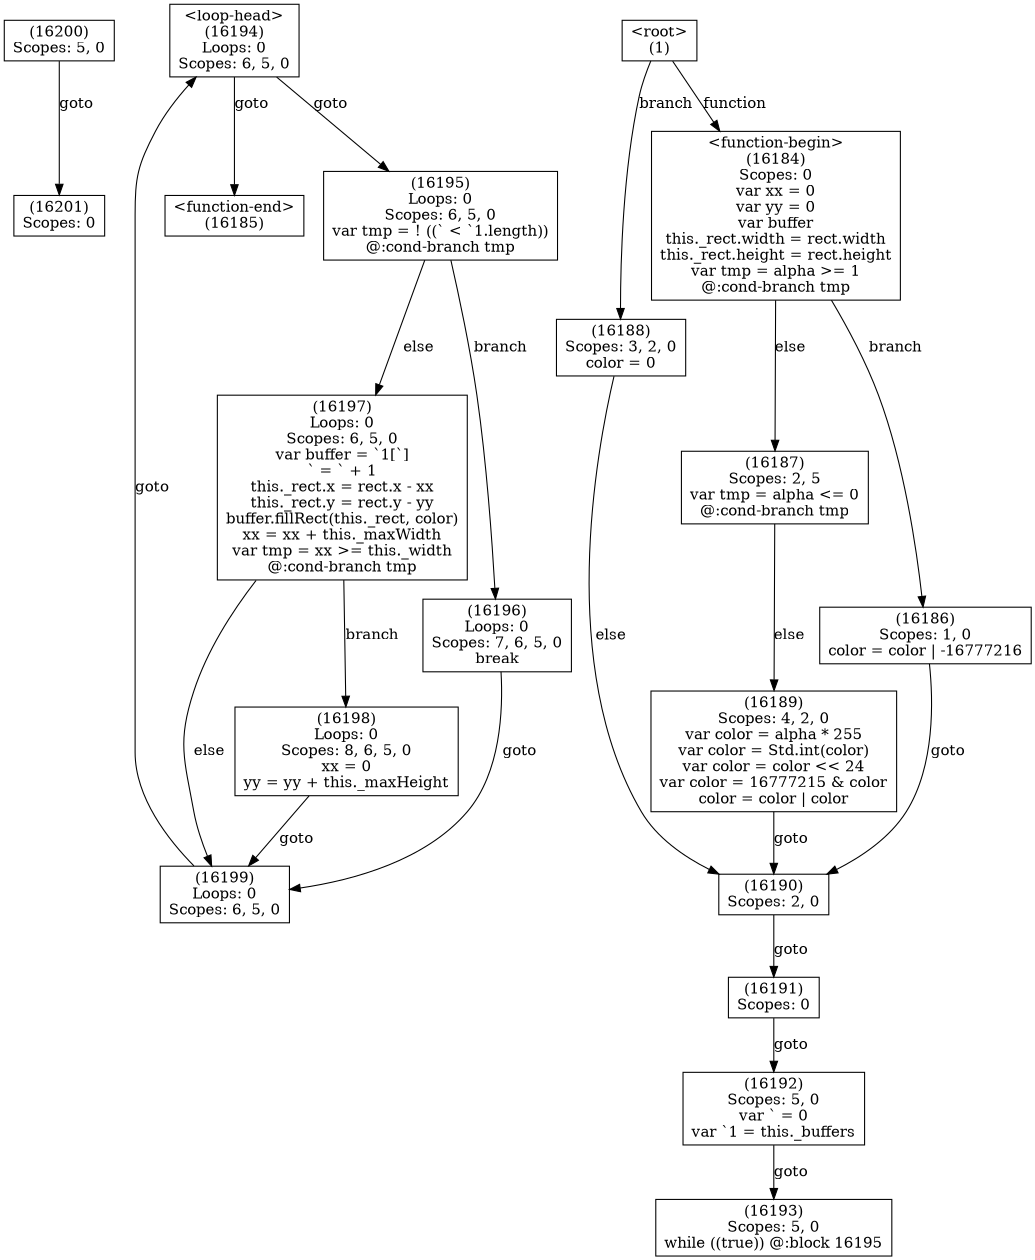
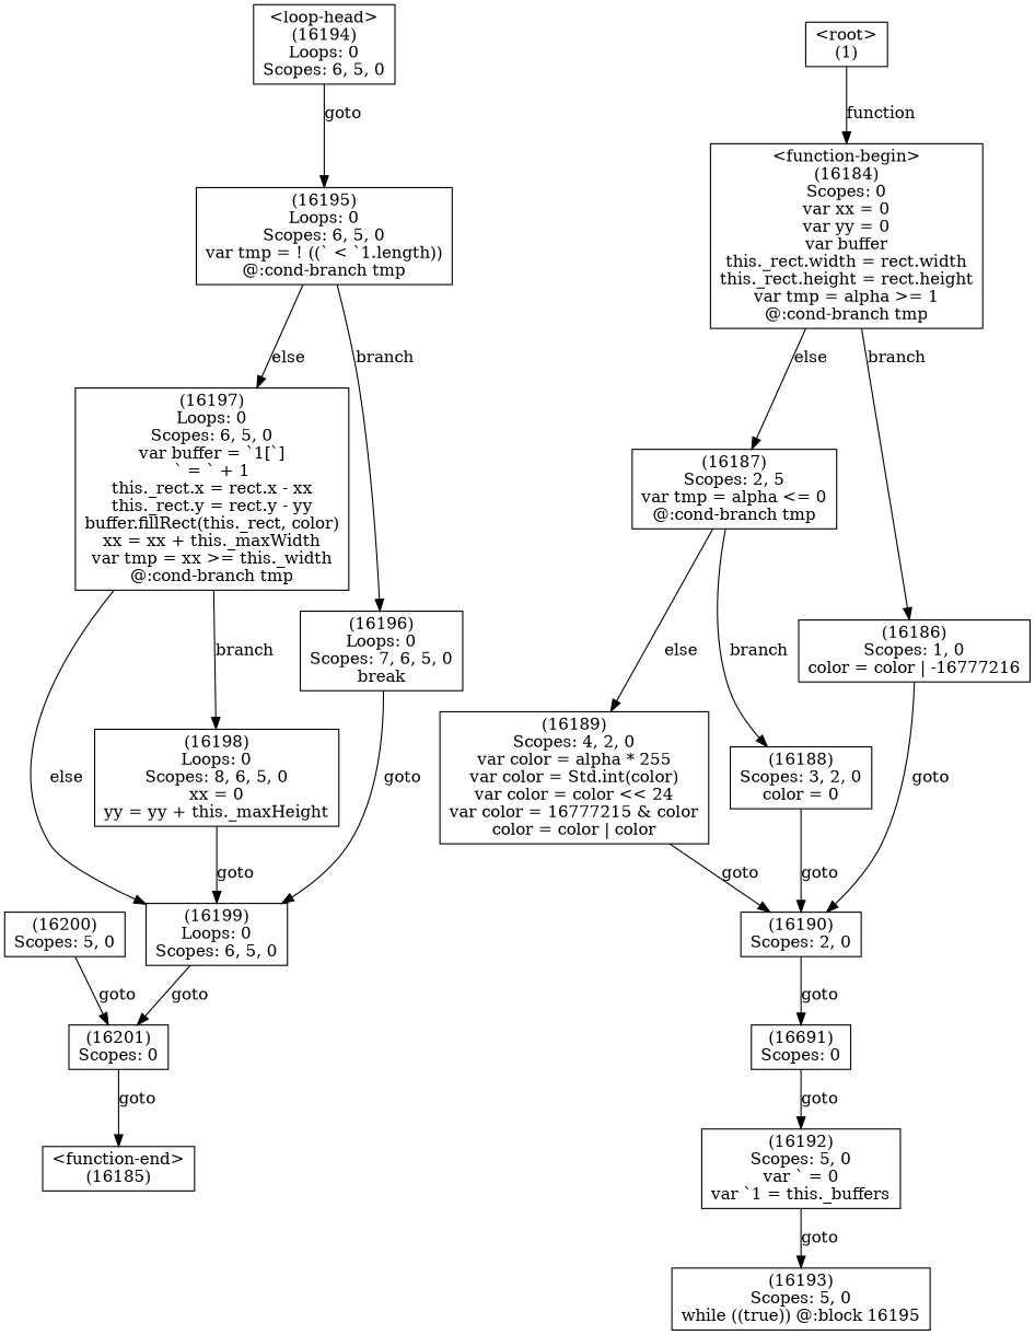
  digraph {
    node [shape=box]
    n1 [label="(16201)\nScopes: 0"]
    n2 [label="<function-end>\n(16185)"]
    n3 [label="(16200)\nScopes: 5, 0"]
    n4 [label="(16199)\nLoops: 0\nScopes: 6, 5, 0"]
    n5 [label="<loop-head>\n(16194)\nLoops: 0\nScopes: 6, 5, 0"]
    n6 [label="(16195)\nLoops: 0\nScopes: 6, 5, 0\nvar tmp = ! ((` < `1.length))\n@:cond-branch tmp"]
    n7 [label="(16198)\nLoops: 0\nScopes: 8, 6, 5, 0\nxx = 0\nyy = yy + this._maxHeight"]
    n8 [label="(16197)\nLoops: 0\nScopes: 6, 5, 0\nvar buffer = `1[`]\n` = ` + 1\nthis._rect.x = rect.x - xx\nthis._rect.y = rect.y - yy\nbuffer.fillRect(this._rect, color)\nxx = xx + this._maxWidth\nvar tmp = xx >= this._width\n@:cond-branch tmp"]
    n9 [label="(16196)\nLoops: 0\nScopes: 7, 6, 5, 0\nbreak"]
    n10 [label="(16193)\nScopes: 5, 0\nwhile ((true)) @:block 16195"]
    n11 [label="(16192)\nScopes: 5, 0\nvar ` = 0\nvar `1 = this._buffers"]
-   n12 [label="(16191)\nScopes: 0"]
+   n12 [label="(16691)\nScopes: 0"]
    n13 [label="(16190)\nScopes: 2, 0"]
    n14 [label="(16189)\nScopes: 4, 2, 0\nvar color = alpha * 255\nvar color = Std.int(color)\nvar color = color << 24\nvar color = 16777215 & color\ncolor = color | color"]
    n15 [label="(16188)\nScopes: 3, 2, 0\ncolor = 0"]
    n16 [label="(16187)\nScopes: 2, 5\nvar tmp = alpha <= 0\n@:cond-branch tmp"]
    n17 [label="(16186)\nScopes: 1, 0\ncolor = color | -16777216"]
    n18 [label="<function-begin>\n(16184)\nScopes: 0\nvar xx = 0\nvar yy = 0\nvar buffer\nthis._rect.width = rect.width\nthis._rect.height = rect.height\nvar tmp = alpha >= 1\n@:cond-branch tmp"]
    n19 [label="<root>\n(1)"]
-   n5 -> n2 [label=goto]
+   n1 -> n2 [label=goto]
    n3 -> n1 [label=goto]
-   n4 -> n5 [label=goto]
+   n4 -> n1 [label=goto]
    n5 -> n6 [label=goto]
    n6 -> n8 [label=else]
    n6 -> n9 [label=branch]
    n7 -> n4 [label=goto]
    n8 -> n4 [label=else]
    n8 -> n7 [label=branch]
    n9 -> n4 [label=goto]
    n11 -> n10 [label=goto]
    n12 -> n11 [label=goto]
    n13 -> n12 [label=goto]
    n14 -> n13 [label=goto]
-   n15 -> n13 [label=else]
+   n15 -> n13 [label=goto]
    n16 -> n14 [label=else]
-   n19 -> n15 [label=branch]
+   n16 -> n15 [label=branch]
    n17 -> n13 [label=goto]
    n18 -> n16 [label=else]
    n18 -> n17 [label=branch]
    n19 -> n18 [label=function]
  }
